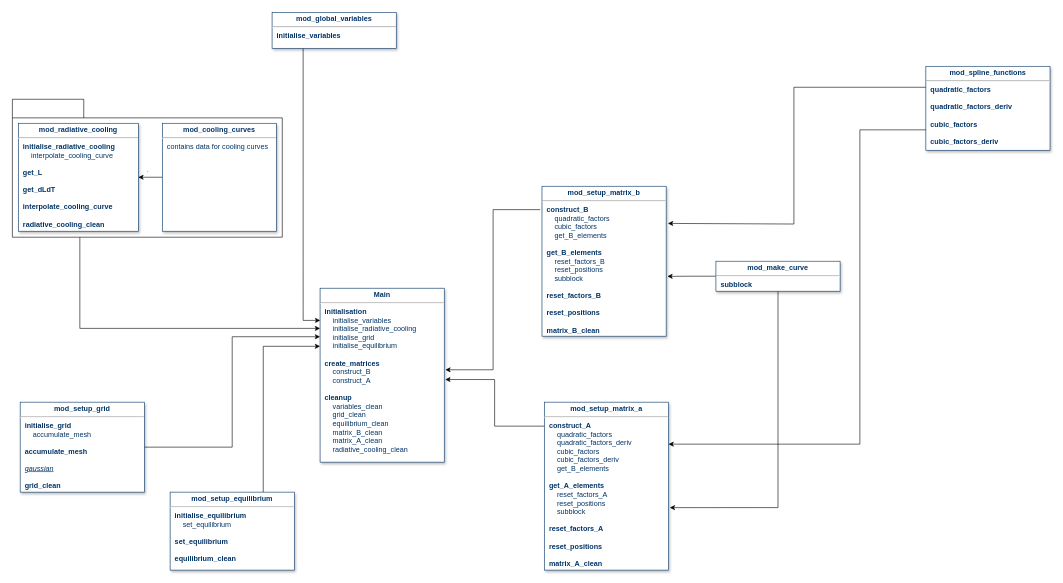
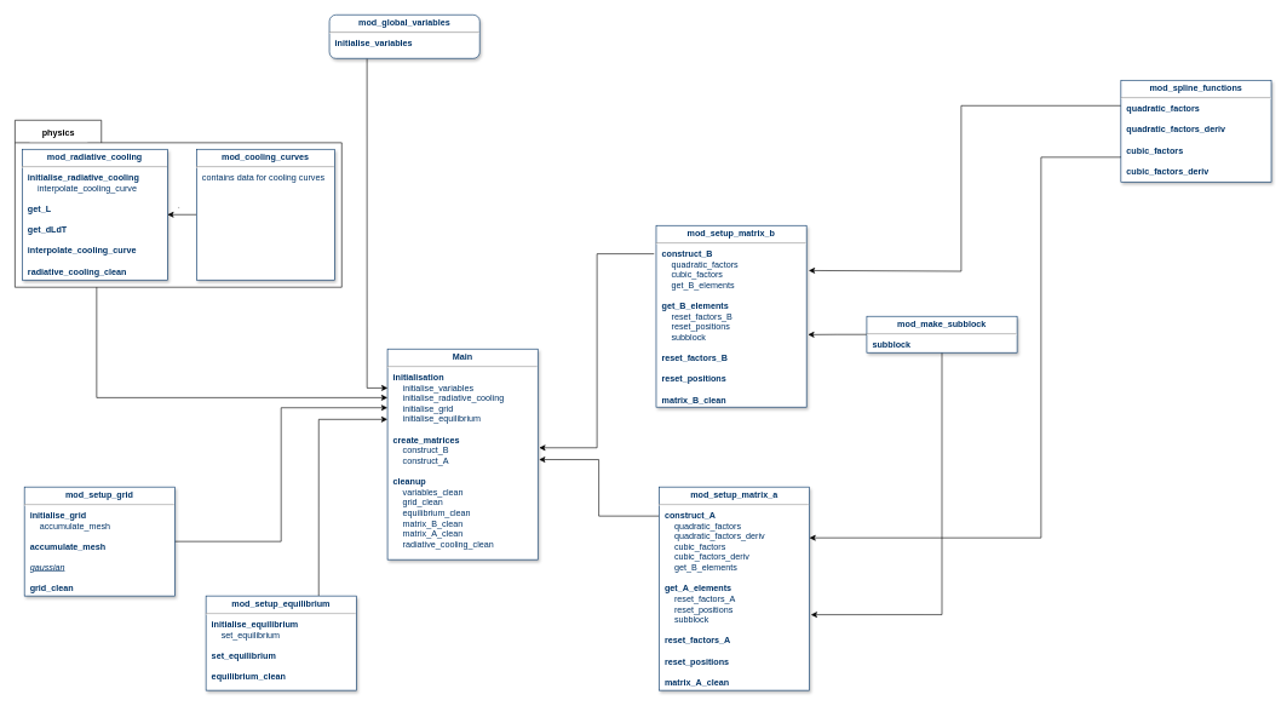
  <mxCell id="0" />
  <mxCell id="1" parent="0" />
  <mxCell id="2" style="edgeStyle=orthogonalEdgeStyle;rounded=0;orthogonalLoop=1;jettySize=auto;html=1;entryX=0;entryY=0.279;entryDx=0;entryDy=0;entryPerimeter=0;" edge="1" parent="1" source="14" target="5"><mxGeometry relative="1" as="geometry"><mxPoint x="513" y="561" as="targetPoint" /></mxGeometry></mxCell>
  <mxCell id="3" style="edgeStyle=orthogonalEdgeStyle;rounded=0;orthogonalLoop=1;jettySize=auto;html=1;entryX=0;entryY=0.334;entryDx=0;entryDy=0;exitX=0.75;exitY=0;exitDx=0;exitDy=0;entryPerimeter=0;" edge="1" parent="1" source="15" target="5"><mxGeometry relative="1" as="geometry" /></mxCell>
  <mxCell id="4" style="edgeStyle=orthogonalEdgeStyle;rounded=0;orthogonalLoop=1;jettySize=auto;html=1;exitX=-0.014;exitY=0.156;exitDx=0;exitDy=0;exitPerimeter=0;entryX=1.009;entryY=0.469;entryDx=0;entryDy=0;entryPerimeter=0;" edge="1" parent="1" source="17" target="5"><mxGeometry relative="1" as="geometry"><mxPoint x="763" y="616" as="targetPoint" /></mxGeometry></mxCell>
  <mxCell id="5" value="&lt;p style=&quot;margin: 4px 0px 0px ; text-align: center&quot;&gt;&lt;strong&gt;Main&lt;/strong&gt;&lt;/p&gt;&lt;hr&gt;&lt;p style=&quot;margin: 0px ; margin-left: 8px&quot;&gt;&lt;b&gt;initialisation&lt;/b&gt;&lt;/p&gt;&lt;p style=&quot;margin: 0px ; margin-left: 8px&quot;&gt;&amp;nbsp; &amp;nbsp; initialise_variables&lt;/p&gt;&lt;p style=&quot;margin: 0px ; margin-left: 8px&quot;&gt;&amp;nbsp; &amp;nbsp; initialise_radiative_cooling&lt;/p&gt;&lt;p style=&quot;margin: 0px ; margin-left: 8px&quot;&gt;&amp;nbsp; &amp;nbsp; initialise_grid&lt;/p&gt;&lt;p style=&quot;margin: 0px ; margin-left: 8px&quot;&gt;&amp;nbsp; &amp;nbsp; initialise_equilibrium&lt;/p&gt;&lt;p style=&quot;margin: 0px ; margin-left: 8px&quot;&gt;&lt;br&gt;&lt;/p&gt;&lt;p style=&quot;margin: 0px ; margin-left: 8px&quot;&gt;&lt;b&gt;create_matrices&lt;/b&gt;&lt;/p&gt;&lt;p style=&quot;margin: 0px ; margin-left: 8px&quot;&gt;&amp;nbsp; &amp;nbsp; construct_B&lt;/p&gt;&lt;p style=&quot;margin: 0px ; margin-left: 8px&quot;&gt;&amp;nbsp; &amp;nbsp; construct_A&lt;/p&gt;&lt;p style=&quot;margin: 0px ; margin-left: 8px&quot;&gt;&lt;br&gt;&lt;/p&gt;&lt;p style=&quot;margin: 0px ; margin-left: 8px&quot;&gt;&lt;b&gt;cleanup&lt;/b&gt;&lt;/p&gt;&lt;p style=&quot;margin: 0px ; margin-left: 8px&quot;&gt;&amp;nbsp; &amp;nbsp; variables_clean&lt;/p&gt;&lt;p style=&quot;margin: 0px ; margin-left: 8px&quot;&gt;&amp;nbsp; &amp;nbsp; grid_clean&lt;/p&gt;&lt;p style=&quot;margin: 0px ; margin-left: 8px&quot;&gt;&amp;nbsp; &amp;nbsp; equilibrium_clean&lt;/p&gt;&lt;p style=&quot;margin: 0px ; margin-left: 8px&quot;&gt;&amp;nbsp; &amp;nbsp; matrix_B_clean&lt;/p&gt;&lt;p style=&quot;margin: 0px ; margin-left: 8px&quot;&gt;&amp;nbsp; &amp;nbsp; matrix_A_clean&lt;/p&gt;&lt;p style=&quot;margin: 0px ; margin-left: 8px&quot;&gt;&amp;nbsp; &amp;nbsp; radiative_cooling_clean&lt;/p&gt;&lt;p style=&quot;margin: 0px ; margin-left: 8px&quot;&gt;&lt;br&gt;&lt;/p&gt;" style="verticalAlign=top;align=left;overflow=fill;fontSize=12;fontFamily=Helvetica;html=1;strokeColor=#003366;shadow=1;fillColor=#FFFFFF;fontColor=#003366" parent="1" vertex="1"><mxGeometry x="533" y="480" width="207" height="290" as="geometry" /></mxCell>
  <mxCell id="6" style="edgeStyle=orthogonalEdgeStyle;rounded=0;orthogonalLoop=1;jettySize=auto;html=1;exitX=0.25;exitY=1;exitDx=0;exitDy=0;entryX=0.001;entryY=0.185;entryDx=0;entryDy=0;entryPerimeter=0;" edge="1" parent="1" source="7" target="5"><mxGeometry relative="1" as="geometry" /></mxCell>
- <mxCell id="7" value="&lt;p style=&quot;margin: 4px 0px 0px ; text-align: center&quot;&gt;&lt;b&gt;mod_global_variables&lt;/b&gt;&lt;/p&gt;&lt;hr&gt;&lt;p style=&quot;margin: 0px ; margin-left: 8px&quot;&gt;&lt;b&gt;initialise_variables&lt;/b&gt;&lt;/p&gt;&lt;p style=&quot;margin: 0px ; margin-left: 8px&quot;&gt;&lt;br&gt;&lt;/p&gt;" style="verticalAlign=top;align=left;overflow=fill;fontSize=12;fontFamily=Helvetica;html=1;strokeColor=#003366;shadow=1;fillColor=#FFFFFF;fontColor=#003366" vertex="1" parent="1"><mxGeometry x="453" y="20" width="207" height="60" as="geometry" /></mxCell>
+ <mxCell id="7" value="&lt;p style=&quot;margin: 4px 0px 0px ; text-align: center&quot;&gt;&lt;b&gt;mod_global_variables&lt;/b&gt;&lt;/p&gt;&lt;hr&gt;&lt;p style=&quot;margin: 0px ; margin-left: 8px&quot;&gt;&lt;b&gt;initialise_variables&lt;/b&gt;&lt;/p&gt;&lt;p style=&quot;margin: 0px ; margin-left: 8px&quot;&gt;&lt;br&gt;&lt;/p&gt;" style="verticalAlign=top;align=left;overflow=fill;fontSize=12;fontFamily=Helvetica;html=1;strokeColor=#003366;shadow=1;fillColor=#FFFFFF;fontColor=#003366;rounded=1;" vertex="1" parent="1"><mxGeometry x="453" y="20" width="207" height="60" as="geometry" /></mxCell>
  <mxCell id="8" value="" style="group" vertex="1" connectable="0" parent="1"><mxGeometry x="20" y="165" width="450" height="230" as="geometry" /></mxCell>
  <mxCell id="9" value="&lt;hr id=&quot;null&quot;&gt;" style="shape=folder;fontStyle=1;spacingTop=10;tabWidth=119;tabHeight=31;tabPosition=left;html=1;fillColor=#FFFFFF;" vertex="1" parent="8"><mxGeometry width="450" height="230" as="geometry" /></mxCell>
  <mxCell id="10" value="&lt;p style=&quot;margin: 4px 0px 0px ; text-align: center&quot;&gt;&lt;b&gt;mod_radiative_cooling&lt;/b&gt;&lt;/p&gt;&lt;hr&gt;&lt;p style=&quot;margin: 0px ; margin-left: 8px&quot;&gt;&lt;b&gt;initialise_radiative_cooling&lt;/b&gt;&lt;/p&gt;&lt;p style=&quot;margin: 0px ; margin-left: 8px&quot;&gt;&lt;b&gt;&amp;nbsp; &amp;nbsp; &lt;/b&gt;interpolate_cooling_curve&lt;/p&gt;&lt;p style=&quot;margin: 0px ; margin-left: 8px&quot;&gt;&lt;br&gt;&lt;/p&gt;&lt;p style=&quot;margin: 0px ; margin-left: 8px&quot;&gt;&lt;b&gt;get_L&lt;/b&gt;&lt;/p&gt;&lt;p style=&quot;margin: 0px ; margin-left: 8px&quot;&gt;&lt;b&gt;&lt;br&gt;&lt;/b&gt;&lt;/p&gt;&lt;p style=&quot;margin: 0px ; margin-left: 8px&quot;&gt;&lt;b&gt;get_dLdT&lt;/b&gt;&lt;/p&gt;&lt;p style=&quot;margin: 0px ; margin-left: 8px&quot;&gt;&lt;b&gt;&lt;br&gt;&lt;/b&gt;&lt;/p&gt;&lt;p style=&quot;margin: 0px ; margin-left: 8px&quot;&gt;&lt;b&gt;interpolate_cooling_curve&lt;/b&gt;&lt;/p&gt;&lt;p style=&quot;margin: 0px ; margin-left: 8px&quot;&gt;&lt;b&gt;&lt;br&gt;&lt;/b&gt;&lt;/p&gt;&lt;p style=&quot;margin: 0px ; margin-left: 8px&quot;&gt;&lt;b&gt;radiative_cooling_clean&lt;/b&gt;&lt;/p&gt;&lt;p style=&quot;margin: 0px ; margin-left: 8px&quot;&gt;&lt;br&gt;&lt;/p&gt;" style="verticalAlign=top;align=left;overflow=fill;fontSize=12;fontFamily=Helvetica;html=1;strokeColor=#003366;shadow=1;fillColor=#FFFFFF;fontColor=#003366" vertex="1" parent="8"><mxGeometry x="10" y="40" width="200" height="180" as="geometry" /></mxCell>
+ <mxCell id="11" value="physics" style="text;align=center;fontStyle=1;verticalAlign=middle;spacingLeft=3;spacingRight=3;strokeColor=none;rotatable=0;points=[[0,0.5],[1,0.5]];portConstraint=eastwest;fillColor=#FFFFFF;" vertex="1" parent="8"><mxGeometry x="20" y="4" width="80" height="26" as="geometry" /></mxCell>
  <mxCell id="12" style="edgeStyle=orthogonalEdgeStyle;rounded=0;orthogonalLoop=1;jettySize=auto;html=1;" edge="1" parent="8" source="13" target="10"><mxGeometry relative="1" as="geometry" /></mxCell>
  <mxCell id="13" value="&lt;p style=&quot;margin: 4px 0px 0px ; text-align: center&quot;&gt;&lt;b&gt;mod_cooling_curves&lt;/b&gt;&lt;/p&gt;&lt;hr&gt;&lt;p style=&quot;margin: 0px ; margin-left: 8px&quot;&gt;contains data for cooling curves&lt;/p&gt;&lt;p style=&quot;margin: 0px ; margin-left: 8px&quot;&gt;&lt;br&gt;&lt;/p&gt;" style="verticalAlign=top;align=left;overflow=fill;fontSize=12;fontFamily=Helvetica;html=1;strokeColor=#003366;shadow=1;fillColor=#FFFFFF;fontColor=#003366" vertex="1" parent="8"><mxGeometry x="250" y="40" width="190" height="180" as="geometry" /></mxCell>
  <mxCell id="14" value="&lt;p style=&quot;margin: 4px 0px 0px ; text-align: center&quot;&gt;&lt;b&gt;mod_setup_grid&lt;/b&gt;&lt;/p&gt;&lt;hr&gt;&lt;p style=&quot;margin: 0px ; margin-left: 8px&quot;&gt;&lt;b&gt;initialise_grid&lt;/b&gt;&lt;/p&gt;&lt;p style=&quot;margin: 0px ; margin-left: 8px&quot;&gt;&lt;i style=&quot;font-weight: bold&quot;&gt;&amp;nbsp; &amp;nbsp; &lt;/i&gt;accumulate_mesh&lt;/p&gt;&lt;p style=&quot;margin: 0px ; margin-left: 8px&quot;&gt;&lt;br&gt;&lt;/p&gt;&lt;p style=&quot;margin: 0px ; margin-left: 8px&quot;&gt;&lt;b&gt;accumulate_mesh&lt;/b&gt;&lt;/p&gt;&lt;p style=&quot;margin: 0px ; margin-left: 8px&quot;&gt;&lt;b&gt;&lt;br&gt;&lt;/b&gt;&lt;/p&gt;&lt;p style=&quot;margin: 0px ; margin-left: 8px&quot;&gt;&lt;i&gt;&lt;u&gt;gaussian&lt;/u&gt;&lt;/i&gt;&lt;/p&gt;&lt;p style=&quot;margin: 0px ; margin-left: 8px&quot;&gt;&lt;i&gt;&lt;u&gt;&lt;br&gt;&lt;/u&gt;&lt;/i&gt;&lt;/p&gt;&lt;p style=&quot;margin: 0px ; margin-left: 8px&quot;&gt;&lt;b&gt;grid_clean&lt;/b&gt;&lt;/p&gt;&lt;p style=&quot;margin: 0px ; margin-left: 8px&quot;&gt;&lt;br&gt;&lt;/p&gt;" style="verticalAlign=top;align=left;overflow=fill;fontSize=12;fontFamily=Helvetica;html=1;strokeColor=#003366;shadow=1;fillColor=#FFFFFF;fontColor=#003366" vertex="1" parent="1"><mxGeometry x="33" y="670" width="207" height="150" as="geometry" /></mxCell>
  <mxCell id="15" value="&lt;p style=&quot;margin: 4px 0px 0px ; text-align: center&quot;&gt;&lt;b&gt;mod_setup_equilibrium&lt;/b&gt;&lt;/p&gt;&lt;hr&gt;&lt;p style=&quot;margin: 0px ; margin-left: 8px&quot;&gt;&lt;b&gt;initialise_equilibrium&lt;/b&gt;&lt;/p&gt;&lt;p style=&quot;margin: 0px ; margin-left: 8px&quot;&gt;&lt;b&gt;&amp;nbsp; &amp;nbsp; &lt;/b&gt;set_equilibrium&lt;/p&gt;&lt;p style=&quot;margin: 0px ; margin-left: 8px&quot;&gt;&lt;br&gt;&lt;/p&gt;&lt;p style=&quot;margin: 0px ; margin-left: 8px&quot;&gt;&lt;b&gt;set_equilibrium&lt;/b&gt;&lt;/p&gt;&lt;p style=&quot;margin: 0px ; margin-left: 8px&quot;&gt;&lt;b&gt;&lt;br&gt;&lt;/b&gt;&lt;/p&gt;&lt;p style=&quot;margin: 0px ; margin-left: 8px&quot;&gt;&lt;b&gt;equilibrium_clean&lt;/b&gt;&lt;/p&gt;" style="verticalAlign=top;align=left;overflow=fill;fontSize=12;fontFamily=Helvetica;html=1;strokeColor=#003366;shadow=1;fillColor=#FFFFFF;fontColor=#003366" vertex="1" parent="1"><mxGeometry x="283" y="820" width="207" height="130" as="geometry" /></mxCell>
  <mxCell id="16" style="edgeStyle=orthogonalEdgeStyle;rounded=0;orthogonalLoop=1;jettySize=auto;html=1;exitX=0;exitY=0.25;exitDx=0;exitDy=0;" edge="1" parent="1" source="19"><mxGeometry relative="1" as="geometry"><mxPoint x="1113" y="372" as="targetPoint" /><Array as="points"><mxPoint x="1323" y="145" /><mxPoint x="1323" y="373" /></Array></mxGeometry></mxCell>
  <mxCell id="17" value="&lt;p style=&quot;margin: 4px 0px 0px ; text-align: center&quot;&gt;&lt;b&gt;mod_setup_matrix_b&lt;/b&gt;&lt;/p&gt;&lt;hr&gt;&lt;p style=&quot;margin: 0px ; margin-left: 8px&quot;&gt;&lt;b&gt;construct_B&lt;/b&gt;&lt;/p&gt;&lt;p style=&quot;margin: 0px ; margin-left: 8px&quot;&gt;&lt;b&gt;&amp;nbsp; &amp;nbsp; &lt;/b&gt;quadratic_factors&lt;/p&gt;&lt;p style=&quot;margin: 0px ; margin-left: 8px&quot;&gt;&amp;nbsp; &amp;nbsp; cubic_factors&lt;/p&gt;&lt;p style=&quot;margin: 0px ; margin-left: 8px&quot;&gt;&amp;nbsp; &amp;nbsp; get_B_elements&lt;/p&gt;&lt;p style=&quot;margin: 0px ; margin-left: 8px&quot;&gt;&lt;br&gt;&lt;/p&gt;&lt;p style=&quot;margin: 0px ; margin-left: 8px&quot;&gt;&lt;b&gt;get_B_elements&lt;/b&gt;&lt;/p&gt;&lt;p style=&quot;margin: 0px ; margin-left: 8px&quot;&gt;&amp;nbsp; &amp;nbsp; reset_factors_B&lt;/p&gt;&lt;p style=&quot;margin: 0px ; margin-left: 8px&quot;&gt;&amp;nbsp; &amp;nbsp; reset_positions&lt;/p&gt;&lt;p style=&quot;margin: 0px ; margin-left: 8px&quot;&gt;&amp;nbsp; &amp;nbsp; subblock&lt;/p&gt;&lt;p style=&quot;margin: 0px ; margin-left: 8px&quot;&gt;&lt;br&gt;&lt;/p&gt;&lt;p style=&quot;margin: 0px ; margin-left: 8px&quot;&gt;&lt;b&gt;reset_factors_B&lt;/b&gt;&lt;/p&gt;&lt;p style=&quot;margin: 0px ; margin-left: 8px&quot;&gt;&lt;b&gt;&lt;br&gt;&lt;/b&gt;&lt;/p&gt;&lt;p style=&quot;margin: 0px ; margin-left: 8px&quot;&gt;&lt;b&gt;reset_positions&lt;/b&gt;&lt;/p&gt;&lt;p style=&quot;margin: 0px ; margin-left: 8px&quot;&gt;&lt;b&gt;&lt;br&gt;&lt;/b&gt;&lt;/p&gt;&lt;p style=&quot;margin: 0px ; margin-left: 8px&quot;&gt;&lt;b&gt;matrix_B_clean&lt;/b&gt;&lt;/p&gt;&lt;p style=&quot;margin: 0px ; margin-left: 8px&quot;&gt;&lt;br&gt;&lt;/p&gt;" style="verticalAlign=top;align=left;overflow=fill;fontSize=12;fontFamily=Helvetica;html=1;strokeColor=#003366;shadow=1;fillColor=#FFFFFF;fontColor=#003366" vertex="1" parent="1"><mxGeometry x="903" y="310" width="207" height="250" as="geometry" /></mxCell>
  <mxCell id="18" style="edgeStyle=orthogonalEdgeStyle;rounded=0;orthogonalLoop=1;jettySize=auto;html=1;exitX=0;exitY=0.75;exitDx=0;exitDy=0;entryX=1;entryY=0.25;entryDx=0;entryDy=0;" edge="1" parent="1" source="19" target="24"><mxGeometry relative="1" as="geometry"><Array as="points"><mxPoint x="1433" y="216" /><mxPoint x="1433" y="740" /></Array></mxGeometry></mxCell>
  <mxCell id="19" value="&lt;p style=&quot;margin: 4px 0px 0px ; text-align: center&quot;&gt;&lt;b&gt;mod_spline_functions&lt;/b&gt;&lt;/p&gt;&lt;hr&gt;&lt;p style=&quot;margin: 0px ; margin-left: 8px&quot;&gt;&lt;b&gt;quadratic_factors&lt;/b&gt;&lt;/p&gt;&lt;p style=&quot;margin: 0px ; margin-left: 8px&quot;&gt;&lt;b&gt;&lt;br&gt;&lt;/b&gt;&lt;/p&gt;&lt;p style=&quot;margin: 0px ; margin-left: 8px&quot;&gt;&lt;b&gt;quadratic_factors_deriv&lt;/b&gt;&lt;/p&gt;&lt;p style=&quot;margin: 0px ; margin-left: 8px&quot;&gt;&lt;b&gt;&lt;br&gt;&lt;/b&gt;&lt;/p&gt;&lt;p style=&quot;margin: 0px ; margin-left: 8px&quot;&gt;&lt;b&gt;cubic_factors&lt;/b&gt;&lt;/p&gt;&lt;p style=&quot;margin: 0px ; margin-left: 8px&quot;&gt;&lt;b&gt;&lt;br&gt;&lt;/b&gt;&lt;/p&gt;&lt;p style=&quot;margin: 0px ; margin-left: 8px&quot;&gt;&lt;b&gt;cubic_factors_deriv&lt;/b&gt;&lt;/p&gt;&lt;p style=&quot;margin: 0px ; margin-left: 8px&quot;&gt;&lt;b&gt;&lt;br&gt;&lt;/b&gt;&lt;/p&gt;" style="verticalAlign=top;align=left;overflow=fill;fontSize=12;fontFamily=Helvetica;html=1;strokeColor=#003366;shadow=1;fillColor=#FFFFFF;fontColor=#003366" vertex="1" parent="1"><mxGeometry x="1543" y="110" width="207" height="140" as="geometry" /></mxCell>
  <mxCell id="20" style="edgeStyle=orthogonalEdgeStyle;rounded=0;orthogonalLoop=1;jettySize=auto;html=1;entryX=1.01;entryY=0.601;entryDx=0;entryDy=0;entryPerimeter=0;" edge="1" parent="1" source="22" target="17"><mxGeometry relative="1" as="geometry" /></mxCell>
  <mxCell id="21" style="edgeStyle=orthogonalEdgeStyle;rounded=0;orthogonalLoop=1;jettySize=auto;html=1;exitX=0.5;exitY=1;exitDx=0;exitDy=0;entryX=1.01;entryY=0.628;entryDx=0;entryDy=0;entryPerimeter=0;" edge="1" parent="1" source="22" target="24"><mxGeometry relative="1" as="geometry"><Array as="points"><mxPoint x="1297" y="846" /></Array></mxGeometry></mxCell>
- <mxCell id="22" value="&lt;p style=&quot;margin: 4px 0px 0px ; text-align: center&quot;&gt;&lt;b&gt;mod_make_curve&lt;/b&gt;&lt;/p&gt;&lt;hr&gt;&lt;p style=&quot;margin: 0px ; margin-left: 8px&quot;&gt;&lt;b&gt;subblock&lt;/b&gt;&lt;/p&gt;&lt;p style=&quot;margin: 0px ; margin-left: 8px&quot;&gt;&lt;br&gt;&lt;/p&gt;" style="verticalAlign=top;align=left;overflow=fill;fontSize=12;fontFamily=Helvetica;html=1;strokeColor=#003366;shadow=1;fillColor=#FFFFFF;fontColor=#003366" vertex="1" parent="1"><mxGeometry x="1193" y="435" width="207" height="50" as="geometry" /></mxCell>
+ <mxCell id="22" value="&lt;p style=&quot;margin: 4px 0px 0px ; text-align: center&quot;&gt;&lt;b&gt;mod_make_subblock&lt;/b&gt;&lt;/p&gt;&lt;hr&gt;&lt;p style=&quot;margin: 0px ; margin-left: 8px&quot;&gt;&lt;b&gt;subblock&lt;/b&gt;&lt;/p&gt;&lt;p style=&quot;margin: 0px ; margin-left: 8px&quot;&gt;&lt;br&gt;&lt;/p&gt;" style="verticalAlign=top;align=left;overflow=fill;fontSize=12;fontFamily=Helvetica;html=1;strokeColor=#003366;shadow=1;fillColor=#FFFFFF;fontColor=#003366" vertex="1" parent="1"><mxGeometry x="1193" y="435" width="207" height="50" as="geometry" /></mxCell>
  <mxCell id="23" style="edgeStyle=orthogonalEdgeStyle;rounded=0;orthogonalLoop=1;jettySize=auto;html=1;entryX=1.008;entryY=0.525;entryDx=0;entryDy=0;entryPerimeter=0;" edge="1" parent="1" source="24" target="5"><mxGeometry relative="1" as="geometry"><mxPoint x="773" y="632" as="targetPoint" /><Array as="points"><mxPoint x="824" y="710" /><mxPoint x="824" y="632" /></Array></mxGeometry></mxCell>
  <mxCell id="24" value="&lt;p style=&quot;margin: 4px 0px 0px ; text-align: center&quot;&gt;&lt;b&gt;mod_setup_matrix_a&lt;/b&gt;&lt;/p&gt;&lt;hr&gt;&lt;p style=&quot;margin: 0px ; margin-left: 8px&quot;&gt;&lt;b&gt;construct_A&lt;/b&gt;&lt;/p&gt;&lt;p style=&quot;margin: 0px ; margin-left: 8px&quot;&gt;&lt;b&gt;&amp;nbsp; &amp;nbsp; &lt;/b&gt;quadratic_factors&lt;/p&gt;&lt;p style=&quot;margin: 0px ; margin-left: 8px&quot;&gt;&amp;nbsp; &amp;nbsp; quadratic_factors_deriv&lt;/p&gt;&lt;p style=&quot;margin: 0px ; margin-left: 8px&quot;&gt;&amp;nbsp; &amp;nbsp; cubic_factors&lt;/p&gt;&lt;p style=&quot;margin: 0px ; margin-left: 8px&quot;&gt;&amp;nbsp; &amp;nbsp; cubic_factors_deriv&lt;/p&gt;&lt;p style=&quot;margin: 0px ; margin-left: 8px&quot;&gt;&amp;nbsp; &amp;nbsp; get_B_elements&lt;/p&gt;&lt;p style=&quot;margin: 0px ; margin-left: 8px&quot;&gt;&lt;br&gt;&lt;/p&gt;&lt;p style=&quot;margin: 0px ; margin-left: 8px&quot;&gt;&lt;b&gt;get_A_elements&lt;/b&gt;&lt;/p&gt;&lt;p style=&quot;margin: 0px ; margin-left: 8px&quot;&gt;&amp;nbsp; &amp;nbsp; reset_factors_A&lt;/p&gt;&lt;p style=&quot;margin: 0px ; margin-left: 8px&quot;&gt;&amp;nbsp; &amp;nbsp; reset_positions&lt;/p&gt;&lt;p style=&quot;margin: 0px ; margin-left: 8px&quot;&gt;&amp;nbsp; &amp;nbsp; subblock&lt;/p&gt;&lt;p style=&quot;margin: 0px ; margin-left: 8px&quot;&gt;&lt;br&gt;&lt;/p&gt;&lt;p style=&quot;margin: 0px ; margin-left: 8px&quot;&gt;&lt;b&gt;reset_factors_A&lt;/b&gt;&lt;/p&gt;&lt;p style=&quot;margin: 0px ; margin-left: 8px&quot;&gt;&lt;b&gt;&lt;br&gt;&lt;/b&gt;&lt;/p&gt;&lt;p style=&quot;margin: 0px ; margin-left: 8px&quot;&gt;&lt;b&gt;reset_positions&lt;/b&gt;&lt;/p&gt;&lt;p style=&quot;margin: 0px ; margin-left: 8px&quot;&gt;&lt;b&gt;&lt;br&gt;&lt;/b&gt;&lt;/p&gt;&lt;p style=&quot;margin: 0px ; margin-left: 8px&quot;&gt;&lt;b&gt;matrix_A_clean&lt;/b&gt;&lt;/p&gt;&lt;p style=&quot;margin: 0px ; margin-left: 8px&quot;&gt;&lt;br&gt;&lt;/p&gt;" style="verticalAlign=top;align=left;overflow=fill;fontSize=12;fontFamily=Helvetica;html=1;strokeColor=#003366;shadow=1;fillColor=#FFFFFF;fontColor=#003366" vertex="1" parent="1"><mxGeometry x="907" y="670" width="207" height="280" as="geometry" /></mxCell>
  <mxCell id="25" style="edgeStyle=orthogonalEdgeStyle;rounded=0;orthogonalLoop=1;jettySize=auto;html=1;exitX=0.25;exitY=1;exitDx=0;exitDy=0;exitPerimeter=0;entryX=0;entryY=0.231;entryDx=0;entryDy=0;entryPerimeter=0;" edge="1" parent="1" source="9" target="5"><mxGeometry relative="1" as="geometry"><mxPoint x="513" y="547" as="targetPoint" /><Array as="points"><mxPoint x="133" y="547" /></Array></mxGeometry></mxCell>
